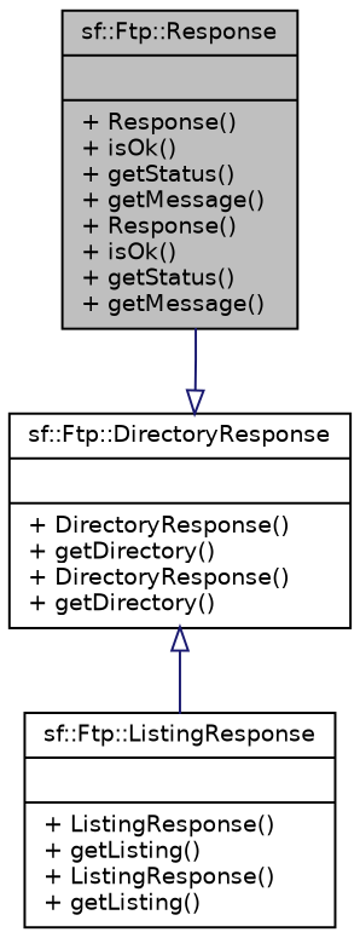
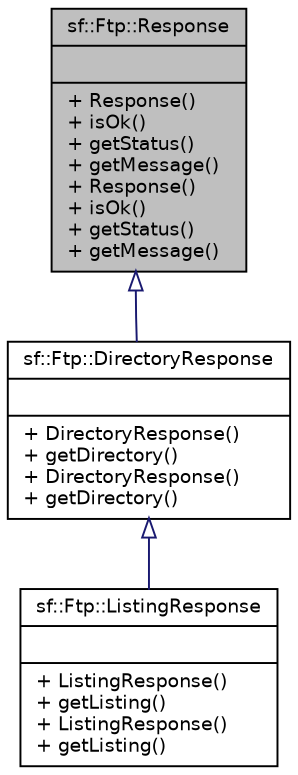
  digraph {
    node [color=black fillcolor=white fontname=Helvetica fontsize=10 shape=record style=filled]
    edge [arrowtail=onormal color=midnightblue dir=back fontname=Helvetica fontsize=10 labelfontname=Helvetica labelfontsize=10 style=solid]
    n1 [fillcolor=grey75 fontcolor=black height=0.2 label="{sf::Ftp::Response\n||+ Response()\l+ isOk()\l+ getStatus()\l+ getMessage()\l+ Response()\l+ isOk()\l+ getStatus()\l+ getMessage()\l}" width=0.4]
    n2 [height=0.2 label="{sf::Ftp::DirectoryResponse\n||+ DirectoryResponse()\l+ getDirectory()\l+ DirectoryResponse()\l+ getDirectory()\l}" width=0.4]
    n3 [height=0.2 label="{sf::Ftp::ListingResponse\n||+ ListingResponse()\l+ getListing()\l+ ListingResponse()\l+ getListing()\l}" width=0.4]
-   n2 -> n1
+   n1 -> n2
    n2 -> n3
  }
